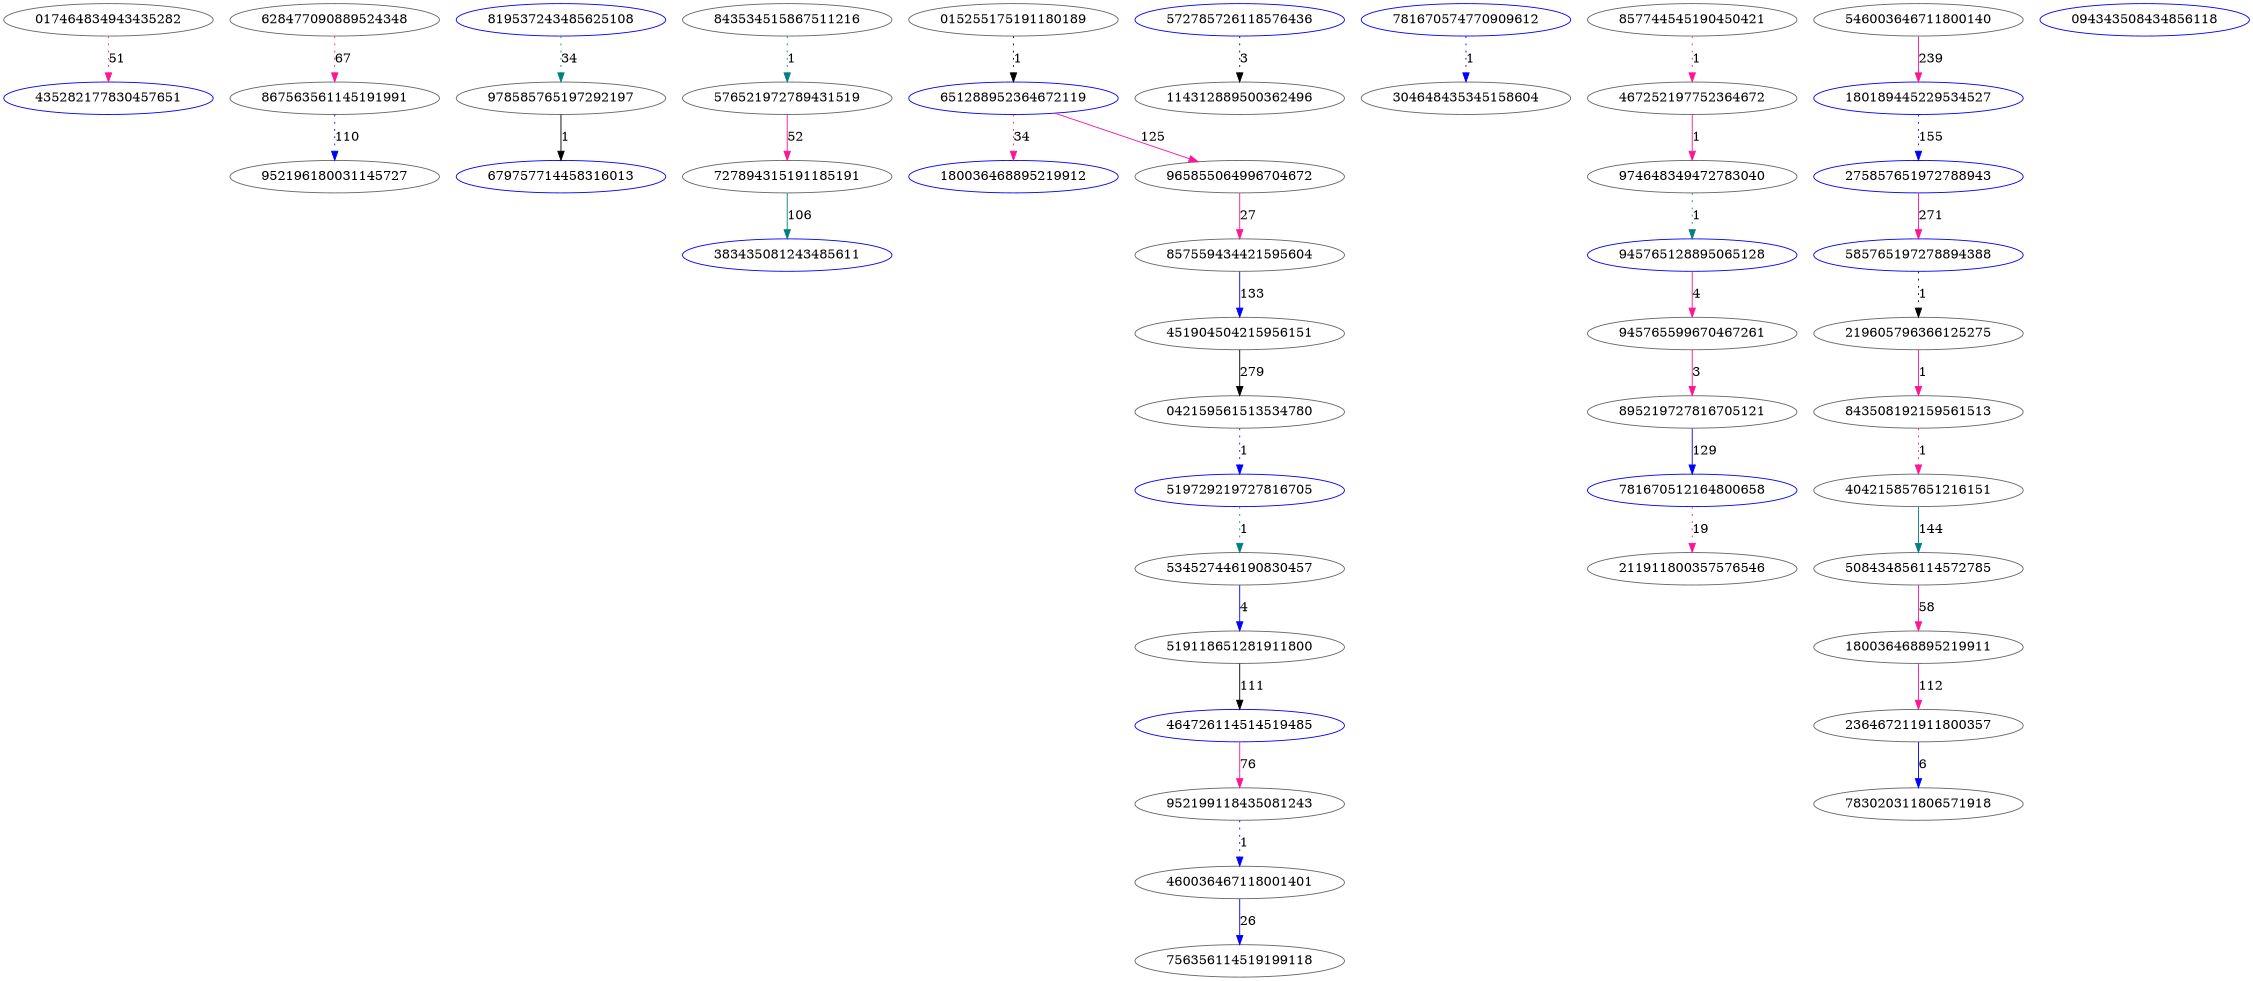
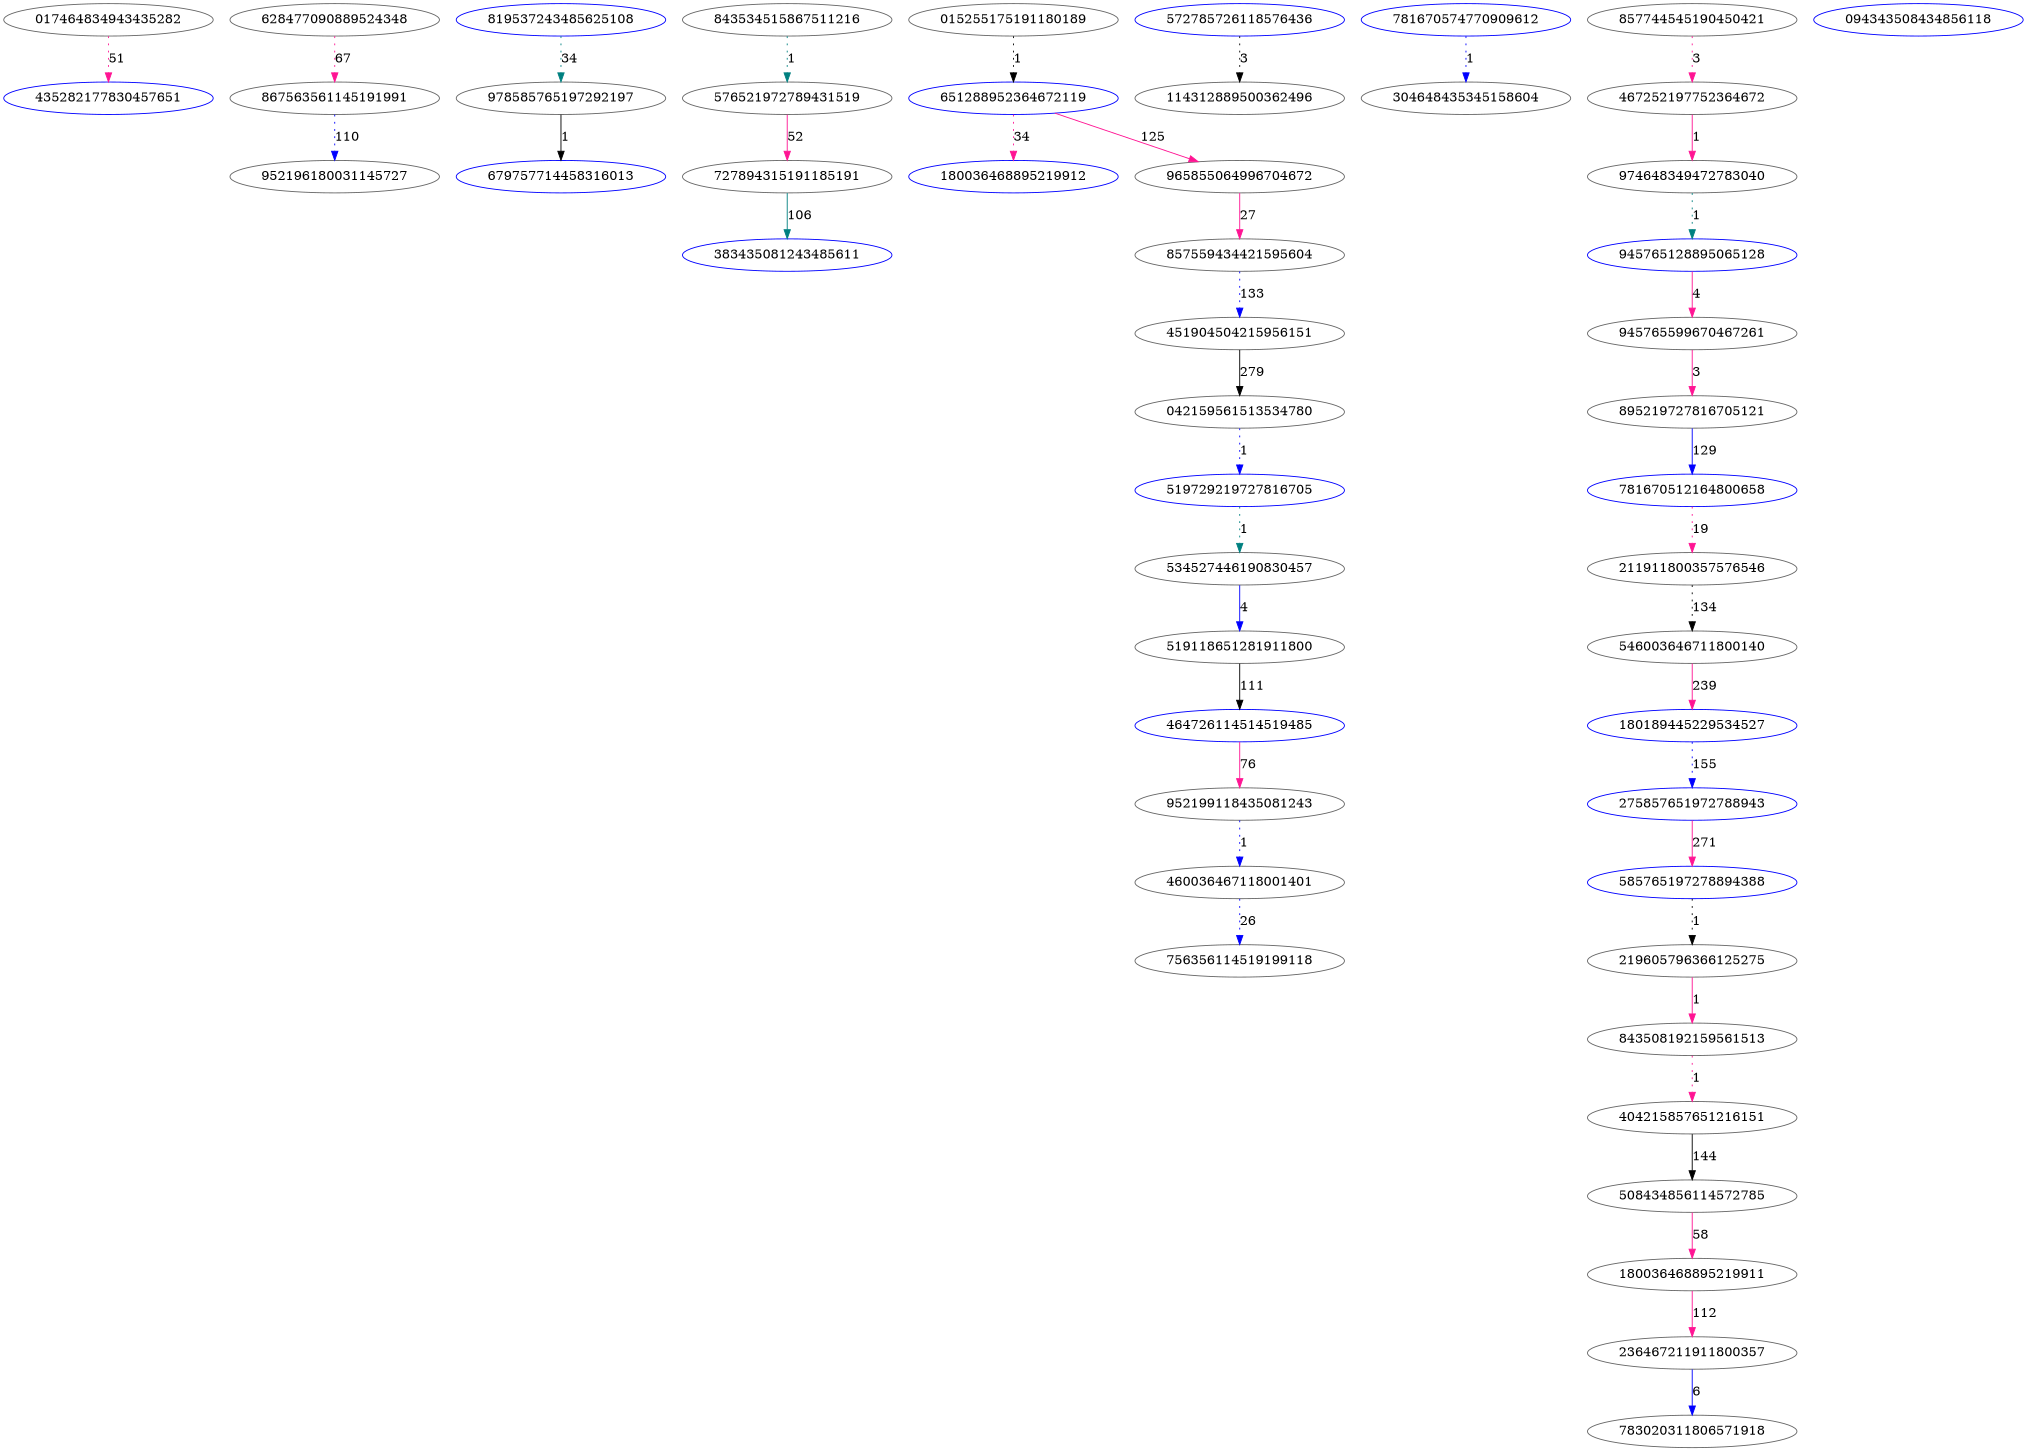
  digraph {
    node [color=gray40]
    edge [color=deeppink style=solid]
    435282177830457651 [color=blue]
    017464834943435282
    867563561145191991
    952196180031145727
    628477090889524348
    819537243485625108 [color=blue]
    978585765197292197
    679757714458316013 [color=blue]
    576521972789431519
    727894315191185191
    383435081243485611 [color=blue]
    843534515867511216
    651288952364672119 [color=blue]
    015255175191180189
    180036468895219912 [color=blue]
    965855064996704672
    572785726118576436 [color=blue]
    114312889500362496
    n19 [label=857559434421595604]
    451904504215956151
    519729219727816705 [color=blue]
    042159561513534780
    534527446190830457
    519118651281911800
    464726114514519485 [color=blue]
    952199118435081243
    460036467118001401
    756356114519199118
    781670574770909612 [color=blue]
    304648435345158604
    857744545190450421
    467252197752364672
    974648349472783040
    945765128895065128 [color=blue]
    945765599670467261
    895219727816705121
    781670512164800658 [color=blue]
    211911800357576546
    546003646711800140
    180189445229534527 [color=blue]
    275857651972788943 [color=blue]
    585765197278894388 [color=blue]
    219605796366125275
    843508192159561513
    404215857651216151
    508434856114572785
    180036468895219911
    236467211911800357
    783020311806571918
    094343508434856118 [color=blue]
    017464834943435282 -> 435282177830457651 [label=51 style=dotted]
    867563561145191991 -> 952196180031145727 [color=blue label=110 style=dotted]
    628477090889524348 -> 867563561145191991 [label=67 style=dotted]
    819537243485625108 -> 978585765197292197 [color=teal label=34 style=dotted]
    978585765197292197 -> 679757714458316013 [color=black label=1]
    576521972789431519 -> 727894315191185191 [label=52]
    727894315191185191 -> 383435081243485611 [color=teal label=106]
    843534515867511216 -> 576521972789431519 [color=teal label=1 style=dotted]
    651288952364672119 -> 180036468895219912 [label=34 style=dotted]
    651288952364672119 -> 965855064996704672 [label=125]
    015255175191180189 -> 651288952364672119 [color=black label=1 style=dotted]
    965855064996704672 -> n19 [label=27]
    572785726118576436 -> 114312889500362496 [color=black label=3 style=dotted]
-   n19 -> 451904504215956151 [color=blue label=133]
+   n19 -> 451904504215956151 [color=blue label=133 style=dotted]
    451904504215956151 -> 042159561513534780 [color=black label=279]
    519729219727816705 -> 534527446190830457 [color=teal label=1 style=dotted]
    042159561513534780 -> 519729219727816705 [color=blue label=1 style=dotted]
    534527446190830457 -> 519118651281911800 [color=blue label=4]
    519118651281911800 -> 464726114514519485 [color=black label=111]
    464726114514519485 -> 952199118435081243 [label=76]
    952199118435081243 -> 460036467118001401 [color=blue label=1 style=dotted]
-   460036467118001401 -> 756356114519199118 [color=blue label=26]
+   460036467118001401 -> 756356114519199118 [color=blue label=26 style=dotted]
    781670574770909612 -> 304648435345158604 [color=blue label=1 style=dotted]
-   857744545190450421 -> 467252197752364672 [label=1 style=dotted]
+   857744545190450421 -> 467252197752364672 [label=3 style=dotted]
    467252197752364672 -> 974648349472783040 [label=1]
    974648349472783040 -> 945765128895065128 [color=teal label=1 style=dotted]
    945765128895065128 -> 945765599670467261 [label=4]
    945765599670467261 -> 895219727816705121 [label=3]
    895219727816705121 -> 781670512164800658 [color=blue label=129]
    781670512164800658 -> 211911800357576546 [label=19 style=dotted]
+   211911800357576546 -> 546003646711800140 [color=black label=134 style=dotted]
    546003646711800140 -> 180189445229534527 [label=239]
    180189445229534527 -> 275857651972788943 [color=blue label=155 style=dotted]
    275857651972788943 -> 585765197278894388 [label=271]
    585765197278894388 -> 219605796366125275 [color=black label=1 style=dotted]
    219605796366125275 -> 843508192159561513 [label=1]
    843508192159561513 -> 404215857651216151 [label=1 style=dotted]
-   404215857651216151 -> 508434856114572785 [color=teal label=144]
+   404215857651216151 -> 508434856114572785 [color=black label=144]
    508434856114572785 -> 180036468895219911 [label=58]
    180036468895219911 -> 236467211911800357 [label=112]
    236467211911800357 -> 783020311806571918 [color=blue label=6]
  }
